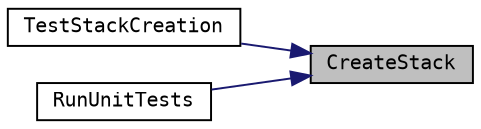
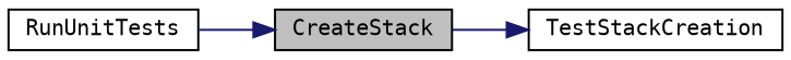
  digraph {
    fontname="DejaVu Sans Mono"
    rankdir=RL
    node [color=black fillcolor=white fontname="DejaVu Sans Mono" fontsize=10 shape=record style=filled]
    edge [color=midnightblue dir=back fontname="DejaVu Sans Mono" fontsize=10 labelfontname=Helvetica labelfontsize=10 style=solid]
    n1 [fillcolor=grey75 fontcolor=black height=0.2 label=CreateStack width=0.4]
    n2 [height=0.2 label=TestStackCreation width=0.4]
    n3 [height=0.2 label=RunUnitTests width=0.4]
-   n1 -> n2
+   n2 -> n1
    n1 -> n3
  }
